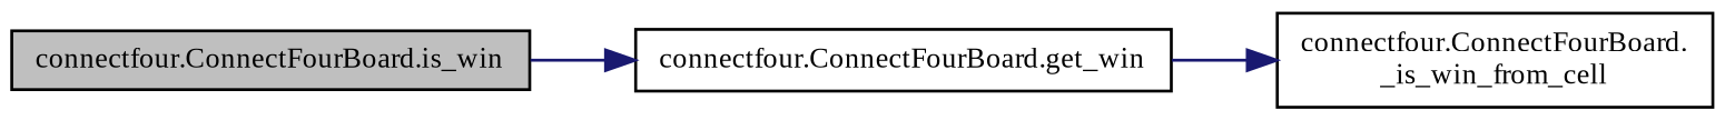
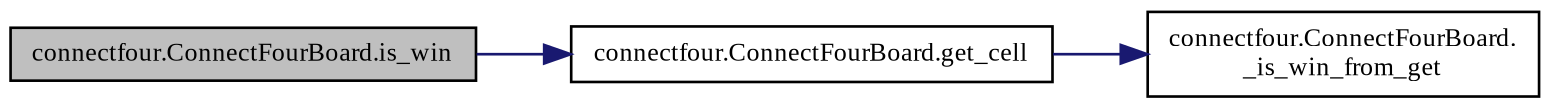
  digraph {
    fontname="Liberation Serif"
    rankdir=LR
    node [color=black fillcolor=white fontname="Liberation Serif" fontsize=10 shape=record style=filled]
    edge [color=midnightblue fontname="Liberation Serif" fontsize=10 labelfontname=Helvetica labelfontsize=10 style=solid]
    n1 [fillcolor=grey75 fontcolor=black height=0.2 label="connectfour.ConnectFourBoard.is_win" width=0.4]
-   n2 [height=0.2 label="connectfour.ConnectFourBoard.get_win" width=0.4]
-   n3 [height=0.2 label="connectfour.ConnectFourBoard.\l_is_win_from_cell" width=0.4]
+   n2 [height=0.2 label="connectfour.ConnectFourBoard.get_cell" width=0.4]
+   n3 [height=0.2 label="connectfour.ConnectFourBoard.\l_is_win_from_get" width=0.4]
    n1 -> n2
    n2 -> n3
  }
